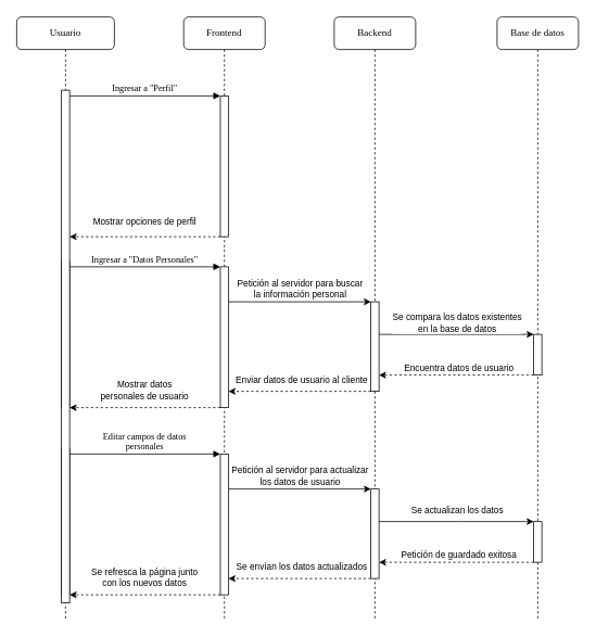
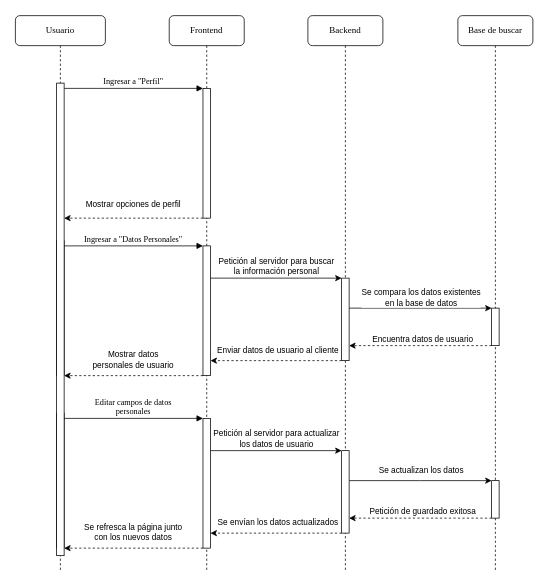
  <mxCell id="0" />
  <mxCell id="1" parent="0" />
  <mxCell id="2" value="Backend" style="shape=umlLifeline;perimeter=lifelinePerimeter;whiteSpace=wrap;html=1;container=0;collapsible=0;recursiveResize=0;outlineConnect=0;rounded=1;shadow=0;comic=0;labelBackgroundColor=none;strokeWidth=1;fontFamily=Verdana;fontSize=12;align=center;" parent="1" vertex="1"><mxGeometry x="410" y="20" width="100" height="740" as="geometry" /></mxCell>
- <mxCell id="3" value="Base de datos" style="shape=umlLifeline;perimeter=lifelinePerimeter;whiteSpace=wrap;html=1;container=0;collapsible=0;recursiveResize=0;outlineConnect=0;rounded=1;shadow=0;comic=0;labelBackgroundColor=none;strokeWidth=1;fontFamily=Verdana;fontSize=12;align=center;" parent="1" vertex="1"><mxGeometry x="610" y="20" width="100" height="740" as="geometry" /></mxCell>
+ <mxCell id="3" value="Base de buscar" style="shape=umlLifeline;perimeter=lifelinePerimeter;whiteSpace=wrap;html=1;container=0;collapsible=0;recursiveResize=0;outlineConnect=0;rounded=1;shadow=0;comic=0;labelBackgroundColor=none;strokeWidth=1;fontFamily=Verdana;fontSize=12;align=center;" parent="1" vertex="1"><mxGeometry x="610" y="20" width="100" height="740" as="geometry" /></mxCell>
  <mxCell id="4" value="Usuario" style="shape=umlLifeline;perimeter=lifelinePerimeter;whiteSpace=wrap;html=1;container=0;collapsible=0;recursiveResize=0;outlineConnect=0;rounded=1;shadow=0;comic=0;labelBackgroundColor=none;strokeWidth=1;fontFamily=Verdana;fontSize=12;align=center;" parent="1" vertex="1"><mxGeometry x="20" y="20" width="120" height="740" as="geometry" /></mxCell>
  <mxCell id="5" value="Frontend" style="shape=umlLifeline;perimeter=lifelinePerimeter;whiteSpace=wrap;html=1;container=0;collapsible=0;recursiveResize=0;outlineConnect=0;rounded=1;shadow=0;comic=0;labelBackgroundColor=none;strokeWidth=1;fontFamily=Verdana;fontSize=12;align=center;" parent="1" vertex="1"><mxGeometry x="225.13" y="20" width="100" height="740" as="geometry" /></mxCell>
  <mxCell id="6" value="Ingresar a &quot;Perfil&quot;" style="html=1;verticalAlign=bottom;endArrow=block;entryX=0;entryY=0;labelBackgroundColor=none;fontFamily=Verdana;fontSize=11;edgeStyle=elbowEdgeStyle;elbow=vertical;" parent="1" target="9" edge="1"><mxGeometry x="-0.006" relative="1" as="geometry"><mxPoint x="85" y="117" as="sourcePoint" /><mxPoint as="offset" /></mxGeometry></mxCell>
  <mxCell id="7" style="edgeStyle=orthogonalEdgeStyle;rounded=0;orthogonalLoop=1;jettySize=auto;html=1;dashed=1;" parent="1" source="9" target="40" edge="1"><mxGeometry relative="1" as="geometry"><Array as="points"><mxPoint x="190" y="290" /><mxPoint x="190" y="290" /></Array></mxGeometry></mxCell>
  <mxCell id="8" value="Mostrar opciones de perfil" style="edgeLabel;html=1;align=center;verticalAlign=middle;resizable=0;points=[];" parent="7" vertex="1" connectable="0"><mxGeometry x="0.226" y="3" relative="1" as="geometry"><mxPoint x="19" y="-23" as="offset" /></mxGeometry></mxCell>
  <mxCell id="9" value="" style="html=1;points=[];perimeter=orthogonalPerimeter;rounded=0;shadow=0;comic=0;labelBackgroundColor=none;strokeWidth=1;fontFamily=Verdana;fontSize=12;align=center;" parent="1" vertex="1"><mxGeometry x="270.13" y="117" width="10" height="173" as="geometry" /></mxCell>
  <mxCell id="10" value="" style="html=1;points=[];perimeter=orthogonalPerimeter;rounded=0;shadow=0;comic=0;labelBackgroundColor=none;strokeWidth=1;fontFamily=Verdana;fontSize=12;align=center;" parent="1" vertex="1"><mxGeometry x="75" y="320" width="10" height="180" as="geometry" /></mxCell>
  <mxCell id="11" style="edgeStyle=orthogonalEdgeStyle;rounded=0;orthogonalLoop=1;jettySize=auto;html=1;" parent="1" source="15" target="18" edge="1"><mxGeometry relative="1" as="geometry"><Array as="points"><mxPoint x="560" y="410" /><mxPoint x="560" y="410" /></Array></mxGeometry></mxCell>
  <mxCell id="12" value="Se compara los datos existentes&lt;br&gt;en la base de datos" style="edgeLabel;html=1;align=center;verticalAlign=middle;resizable=0;points=[];" parent="11" vertex="1" connectable="0"><mxGeometry x="-0.063" relative="1" as="geometry"><mxPoint x="6" y="-15" as="offset" /></mxGeometry></mxCell>
  <mxCell id="13" style="edgeStyle=orthogonalEdgeStyle;rounded=0;orthogonalLoop=1;jettySize=auto;html=1;dashed=1;" parent="1" source="15" target="24" edge="1"><mxGeometry relative="1" as="geometry"><Array as="points"><mxPoint x="400" y="480" /><mxPoint x="400" y="480" /></Array></mxGeometry></mxCell>
  <mxCell id="14" value="Enviar datos de usuario al cliente" style="edgeLabel;html=1;align=center;verticalAlign=middle;resizable=0;points=[];" parent="13" vertex="1" connectable="0"><mxGeometry x="-0.018" y="1" relative="1" as="geometry"><mxPoint y="-16" as="offset" /></mxGeometry></mxCell>
  <mxCell id="15" value="" style="html=1;points=[];perimeter=orthogonalPerimeter;rounded=0;shadow=0;comic=0;labelBackgroundColor=none;strokeWidth=1;fontFamily=Verdana;fontSize=12;align=center;" parent="1" vertex="1"><mxGeometry x="455" y="370" width="10" height="110" as="geometry" /></mxCell>
  <mxCell id="16" style="edgeStyle=orthogonalEdgeStyle;rounded=0;orthogonalLoop=1;jettySize=auto;html=1;dashed=1;" parent="1" source="18" target="15" edge="1"><mxGeometry relative="1" as="geometry"><Array as="points"><mxPoint x="610" y="460" /><mxPoint x="610" y="460" /></Array></mxGeometry></mxCell>
  <mxCell id="17" value="Encuentra datos de usuario" style="edgeLabel;html=1;align=center;verticalAlign=middle;resizable=0;points=[];" parent="16" vertex="1" connectable="0"><mxGeometry x="-0.021" y="3" relative="1" as="geometry"><mxPoint y="-13" as="offset" /></mxGeometry></mxCell>
  <mxCell id="18" value="" style="html=1;points=[];perimeter=orthogonalPerimeter;rounded=0;shadow=0;comic=0;labelBackgroundColor=none;strokeWidth=1;fontFamily=Verdana;fontSize=12;align=center;" parent="1" vertex="1"><mxGeometry x="655" y="410" width="10" height="50" as="geometry" /></mxCell>
  <mxCell id="19" value="Ingresar a &quot;Datos Personales&quot;" style="html=1;verticalAlign=bottom;endArrow=block;entryX=0;entryY=0;labelBackgroundColor=none;fontFamily=Verdana;fontSize=11;edgeStyle=elbowEdgeStyle;elbow=vertical;" parent="1" target="24" edge="1"><mxGeometry x="-0.006" relative="1" as="geometry"><mxPoint x="85" y="327" as="sourcePoint" /><mxPoint as="offset" /></mxGeometry></mxCell>
  <mxCell id="20" style="edgeStyle=orthogonalEdgeStyle;rounded=0;orthogonalLoop=1;jettySize=auto;html=1;" parent="1" source="24" target="15" edge="1"><mxGeometry relative="1" as="geometry"><Array as="points"><mxPoint x="370" y="370" /><mxPoint x="370" y="370" /></Array></mxGeometry></mxCell>
  <mxCell id="21" value="Petición al servidor para buscar&lt;br&gt;la información personal" style="edgeLabel;html=1;align=center;verticalAlign=middle;resizable=0;points=[];" parent="20" vertex="1" connectable="0"><mxGeometry x="0.131" y="1" relative="1" as="geometry"><mxPoint x="-12" y="-16" as="offset" /></mxGeometry></mxCell>
  <mxCell id="22" style="edgeStyle=orthogonalEdgeStyle;rounded=0;orthogonalLoop=1;jettySize=auto;html=1;dashed=1;" parent="1" source="24" target="10" edge="1"><mxGeometry relative="1" as="geometry"><Array as="points"><mxPoint x="190" y="500" /><mxPoint x="190" y="500" /></Array></mxGeometry></mxCell>
  <mxCell id="23" value="Mostrar datos &lt;br&gt;personales de usuario" style="edgeLabel;html=1;align=center;verticalAlign=middle;resizable=0;points=[];" parent="22" vertex="1" connectable="0"><mxGeometry x="0.226" y="3" relative="1" as="geometry"><mxPoint x="19" y="-25" as="offset" /></mxGeometry></mxCell>
  <mxCell id="24" value="" style="html=1;points=[];perimeter=orthogonalPerimeter;rounded=0;shadow=0;comic=0;labelBackgroundColor=none;strokeWidth=1;fontFamily=Verdana;fontSize=12;align=center;" parent="1" vertex="1"><mxGeometry x="270.13" y="327" width="10" height="173" as="geometry" /></mxCell>
  <mxCell id="25" value="" style="html=1;points=[];perimeter=orthogonalPerimeter;rounded=0;shadow=0;comic=0;labelBackgroundColor=none;strokeWidth=1;fontFamily=Verdana;fontSize=12;align=center;" parent="1" vertex="1"><mxGeometry x="75" y="550" width="10" height="180" as="geometry" /></mxCell>
  <mxCell id="26" style="edgeStyle=orthogonalEdgeStyle;rounded=0;orthogonalLoop=1;jettySize=auto;html=1;" parent="1" source="30" target="33" edge="1"><mxGeometry relative="1" as="geometry"><Array as="points"><mxPoint x="560" y="640" /><mxPoint x="560" y="640" /></Array></mxGeometry></mxCell>
  <mxCell id="27" value="Se actualizan los datos" style="edgeLabel;html=1;align=center;verticalAlign=middle;resizable=0;points=[];labelBackgroundColor=none;" parent="26" vertex="1" connectable="0"><mxGeometry x="-0.063" relative="1" as="geometry"><mxPoint x="6" y="-15" as="offset" /></mxGeometry></mxCell>
  <mxCell id="28" style="edgeStyle=orthogonalEdgeStyle;rounded=0;orthogonalLoop=1;jettySize=auto;html=1;dashed=1;" parent="1" source="30" target="39" edge="1"><mxGeometry relative="1" as="geometry"><Array as="points"><mxPoint x="400" y="710" /><mxPoint x="400" y="710" /></Array></mxGeometry></mxCell>
  <mxCell id="29" value="Se envían los datos actualizados" style="edgeLabel;html=1;align=center;verticalAlign=middle;resizable=0;points=[];" parent="28" vertex="1" connectable="0"><mxGeometry x="-0.018" y="1" relative="1" as="geometry"><mxPoint y="-16" as="offset" /></mxGeometry></mxCell>
  <mxCell id="30" value="" style="html=1;points=[];perimeter=orthogonalPerimeter;rounded=0;shadow=0;comic=0;labelBackgroundColor=none;strokeWidth=1;fontFamily=Verdana;fontSize=12;align=center;" parent="1" vertex="1"><mxGeometry x="455" y="600" width="10" height="110" as="geometry" /></mxCell>
  <mxCell id="31" style="edgeStyle=orthogonalEdgeStyle;rounded=0;orthogonalLoop=1;jettySize=auto;html=1;dashed=1;" parent="1" source="33" target="30" edge="1"><mxGeometry relative="1" as="geometry"><Array as="points"><mxPoint x="610" y="690" /><mxPoint x="610" y="690" /></Array></mxGeometry></mxCell>
  <mxCell id="32" value="Petición de guardado exitosa" style="edgeLabel;html=1;align=center;verticalAlign=middle;resizable=0;points=[];" parent="31" vertex="1" connectable="0"><mxGeometry x="-0.021" y="3" relative="1" as="geometry"><mxPoint y="-13" as="offset" /></mxGeometry></mxCell>
  <mxCell id="33" value="" style="html=1;points=[];perimeter=orthogonalPerimeter;rounded=0;shadow=0;comic=0;labelBackgroundColor=none;strokeWidth=1;fontFamily=Verdana;fontSize=12;align=center;" parent="1" vertex="1"><mxGeometry x="655" y="640" width="10" height="50" as="geometry" /></mxCell>
  <mxCell id="34" value="Editar campos de datos &lt;br&gt;personales" style="html=1;verticalAlign=bottom;endArrow=block;entryX=0;entryY=0;labelBackgroundColor=none;fontFamily=Verdana;fontSize=11;edgeStyle=elbowEdgeStyle;elbow=vertical;" parent="1" target="39" edge="1"><mxGeometry x="-0.006" relative="1" as="geometry"><mxPoint x="85" y="557" as="sourcePoint" /><mxPoint as="offset" /></mxGeometry></mxCell>
  <mxCell id="35" style="edgeStyle=orthogonalEdgeStyle;rounded=0;orthogonalLoop=1;jettySize=auto;html=1;" parent="1" source="39" target="30" edge="1"><mxGeometry relative="1" as="geometry"><Array as="points"><mxPoint x="370" y="600" /><mxPoint x="370" y="600" /></Array></mxGeometry></mxCell>
  <mxCell id="36" value="Petición al servidor para actualizar &lt;br&gt;los datos de usuario" style="edgeLabel;html=1;align=center;verticalAlign=middle;resizable=0;points=[];fillColor=none;labelBackgroundColor=none;" parent="35" vertex="1" connectable="0"><mxGeometry x="0.131" y="1" relative="1" as="geometry"><mxPoint x="-12" y="-16" as="offset" /></mxGeometry></mxCell>
  <mxCell id="37" style="edgeStyle=orthogonalEdgeStyle;rounded=0;orthogonalLoop=1;jettySize=auto;html=1;dashed=1;" parent="1" source="39" target="25" edge="1"><mxGeometry relative="1" as="geometry"><Array as="points"><mxPoint x="190" y="730" /><mxPoint x="190" y="730" /></Array></mxGeometry></mxCell>
  <mxCell id="38" value="Se refresca la página junto&lt;br&gt;con los nuevos datos" style="edgeLabel;html=1;align=center;verticalAlign=middle;resizable=0;points=[];" parent="37" vertex="1" connectable="0"><mxGeometry x="0.226" y="3" relative="1" as="geometry"><mxPoint x="19" y="-25" as="offset" /></mxGeometry></mxCell>
  <mxCell id="39" value="" style="html=1;points=[];perimeter=orthogonalPerimeter;rounded=0;shadow=0;comic=0;labelBackgroundColor=none;strokeWidth=1;fontFamily=Verdana;fontSize=12;align=center;" parent="1" vertex="1"><mxGeometry x="270.13" y="557" width="10" height="173" as="geometry" /></mxCell>
  <mxCell id="40" value="" style="html=1;points=[];perimeter=orthogonalPerimeter;rounded=0;shadow=0;comic=0;labelBackgroundColor=none;strokeWidth=1;fontFamily=Verdana;fontSize=12;align=center;" parent="1" vertex="1"><mxGeometry x="75" y="110" width="10" height="630" as="geometry" /></mxCell>
